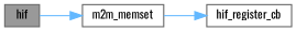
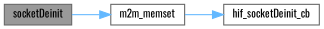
  digraph {
    fontname=Oswald
    rankdir=LR
    node [color=grey40 fillcolor=white fontname=Oswald fontsize=10 shape=box style=filled]
    edge [color=steelblue1 fontname=Oswald fontsize=10 labelfontname=FreeSans labelfontsize=10 style=solid]
-   n1 [color=gray40 fillcolor=grey60 fontcolor=black height=0.2 label=hif width=0.4]
+   n1 [color=gray40 fillcolor=grey60 fontcolor=black height=0.2 label=socketDeinit width=0.4]
    n2 [height=0.2 label=m2m_memset width=0.4]
-   n3 [height=0.2 label=hif_register_cb width=0.4]
+   n3 [height=0.2 label=hif_socketDeinit_cb width=0.4]
    n1 -> n2
    n2 -> n3
  }
